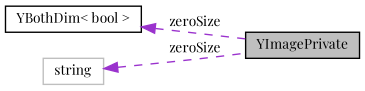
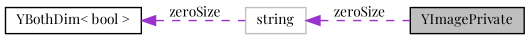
  digraph {
    fontname="Playfair Display"
    rankdir=LR
    node [color=black fillcolor=white fontname="Playfair Display" fontsize=10 shape=record style=filled]
    edge [color=darkorchid3 dir=back fontname="Playfair Display" fontsize=10 labelfontname=Helvetica labelfontsize=10 style=dashed]
    n1 [fillcolor=grey75 fontcolor=black height=0.2 label=YImagePrivate width=0.4]
    n2 [height=0.2 label="YBothDim\< bool \>" width=0.4]
    n3 [color=grey75 height=0.2 label=string width=0.4]
-   n2 -> n1 [label=" zeroSize"]
+   n2 -> n3 [label=" zeroSize"]
    n3 -> n1 [label=" zeroSize"]
  }
